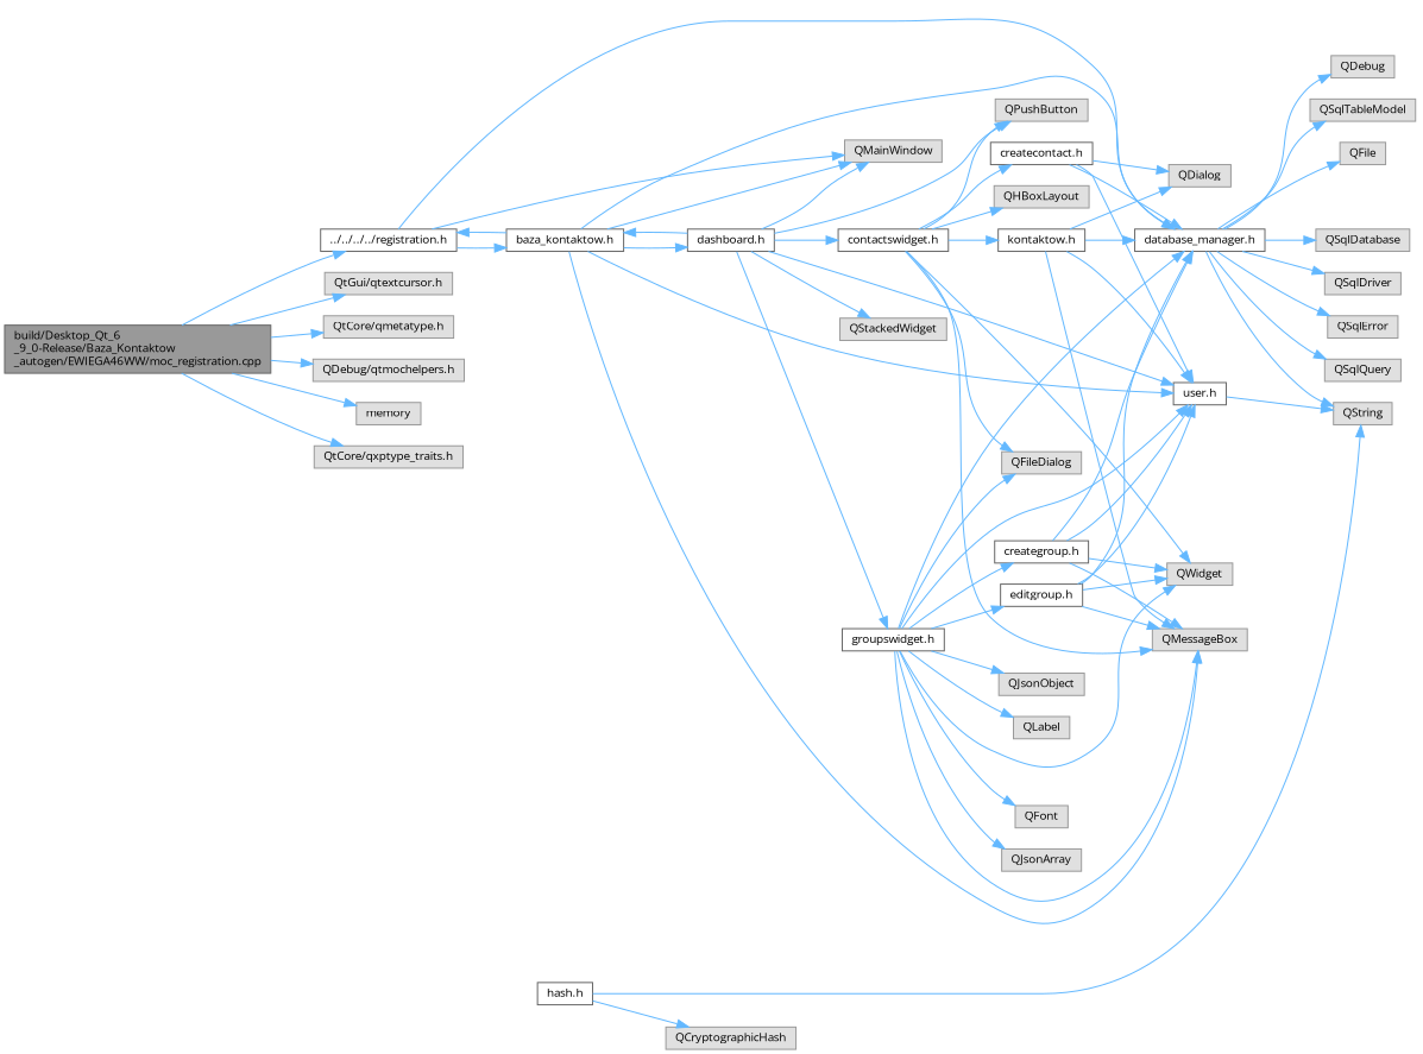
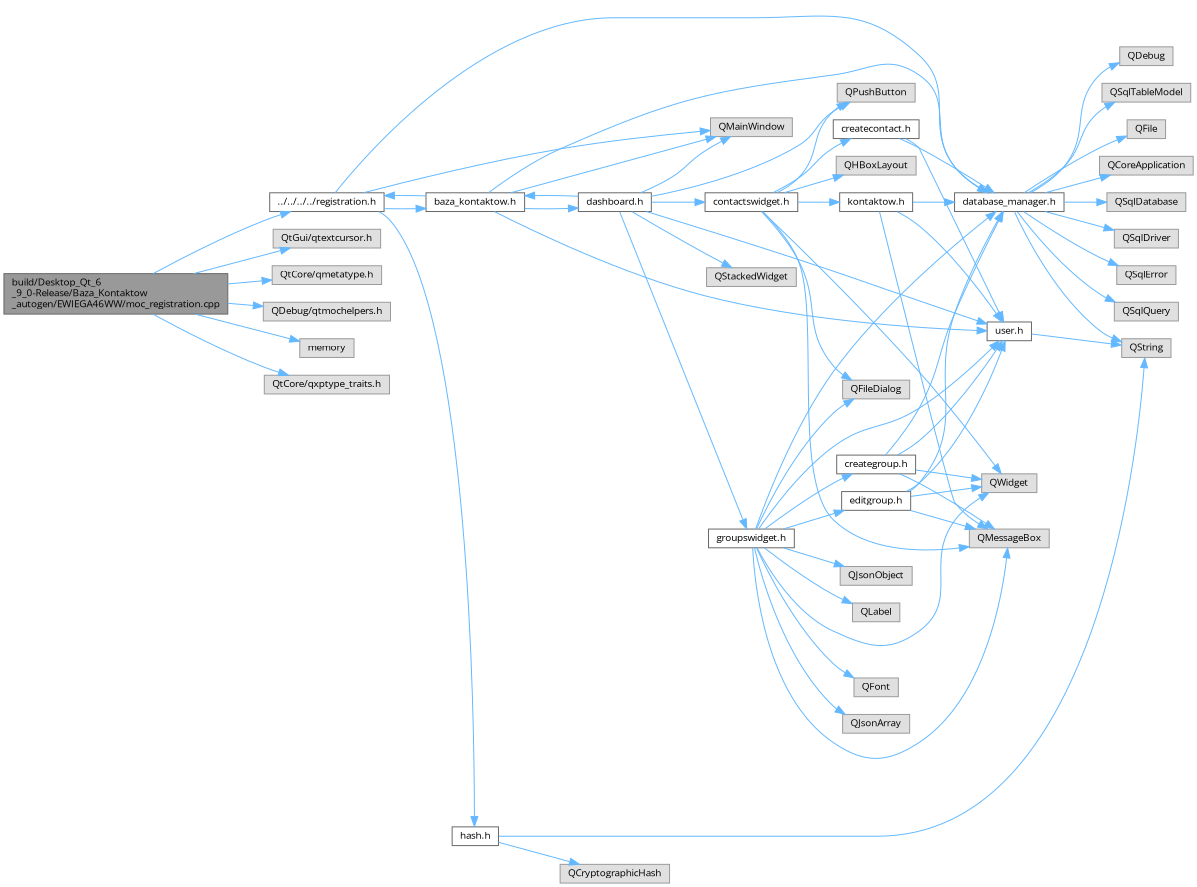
  digraph {
    fontname="Open Sans"
    rankdir=LR
    node [color=grey60 fillcolor="#E0E0E0" fontname="Open Sans" fontsize=10 shape=box style=filled]
    edge [color=steelblue1 fontname="Open Sans" fontsize=10 labelfontname=Helvetica labelfontsize=10 style=solid]
    n1 [color=gray40 fillcolor=grey60 fontcolor=black height=0.2 label="build/Desktop_Qt_6\l_9_0-Release/Baza_Kontaktow\l_autogen/EWIEGA46WW/moc_registration.cpp" width=0.4]
    n2 [color=grey40 fillcolor=white height=0.2 label="../../../../registration.h" width=0.4]
    n3 [height=0.2 label="QtGui/qtextcursor.h" width=0.4]
    n4 [height=0.2 label="QtCore/qmetatype.h" width=0.4]
    n5 [height=0.2 label="QDebug/qtmochelpers.h" width=0.4]
    n6 [height=0.2 label=memory width=0.4]
    n7 [height=0.2 label="QtCore/qxptype_traits.h" width=0.4]
    n8 [height=0.2 label=QMainWindow width=0.4]
    n9 [color=grey40 fillcolor=white height=0.2 label="baza_kontaktow.h" width=0.4]
    n10 [color=grey40 fillcolor=white height=0.2 label="database_manager.h" width=0.4]
    n11 [color=grey40 fillcolor=white height=0.2 label="hash.h" width=0.4]
    n12 [height=0.2 label=QMessageBox width=0.4]
    n13 [color=grey40 fillcolor=white height=0.2 label="dashboard.h" width=0.4]
    n14 [color=grey40 fillcolor=white height=0.2 label="user.h" width=0.4]
    n15 [height=0.2 label=QString width=0.4]
+   n16 [height=0.2 label=QCoreApplication width=0.4]
    n17 [height=0.2 label=QSqlDatabase width=0.4]
    n18 [height=0.2 label=QSqlDriver width=0.4]
    n19 [height=0.2 label=QSqlError width=0.4]
    n20 [height=0.2 label=QSqlQuery width=0.4]
    n21 [height=0.2 label=QDebug width=0.4]
    n22 [height=0.2 label=QSqlTableModel width=0.4]
    n23 [height=0.2 label=QFile width=0.4]
    n24 [height=0.2 label=QCryptographicHash width=0.4]
    n25 [height=0.2 label=QStackedWidget width=0.4]
    n26 [height=0.2 label=QPushButton width=0.4]
    n27 [color=grey40 fillcolor=white height=0.2 label="contactswidget.h" width=0.4]
    n28 [color=grey40 fillcolor=white height=0.2 label="groupswidget.h" width=0.4]
    n29 [height=0.2 label=QWidget width=0.4]
    n30 [height=0.2 label=QHBoxLayout width=0.4]
    n31 [height=0.2 label=QFileDialog width=0.4]
    n32 [color=grey40 fillcolor=white height=0.2 label="createcontact.h" width=0.4]
    n33 [color=grey40 fillcolor=white height=0.2 label="kontaktow.h" width=0.4]
    n34 [height=0.2 label=QLabel width=0.4]
    n35 [height=0.2 label=QFont width=0.4]
    n36 [height=0.2 label=QJsonArray width=0.4]
    n37 [height=0.2 label=QJsonObject width=0.4]
    n38 [color=grey40 fillcolor=white height=0.2 label="creategroup.h" width=0.4]
    n39 [color=grey40 fillcolor=white height=0.2 label="editgroup.h" width=0.4]
-   n40 [height=0.2 label=QDialog width=0.4]
    n1 -> n2
    n1 -> n3
    n1 -> n4
    n1 -> n5
    n1 -> n6
    n1 -> n7
    n2 -> n8
    n2 -> n9
    n2 -> n10
+   n2 -> n11
    n9 -> n2
    n9 -> n8
    n9 -> n10
-   n9 -> n12
    n9 -> n13
    n9 -> n14
    n10 -> n15
+   n10 -> n16
    n10 -> n17
    n10 -> n18
    n10 -> n19
    n10 -> n20
    n10 -> n21
    n10 -> n22
    n10 -> n23
    n11 -> n15
    n11 -> n24
    n13 -> n8
    n13 -> n9
    n13 -> n14
    n13 -> n25
    n13 -> n26
    n13 -> n27
    n13 -> n28
    n14 -> n15
    n27 -> n12
    n27 -> n26
    n27 -> n29
    n27 -> n30
    n27 -> n31
    n27 -> n32
    n27 -> n33
    n28 -> n10
    n28 -> n12
    n28 -> n14
    n28 -> n29
    n28 -> n31
    n28 -> n34
    n28 -> n35
    n28 -> n36
    n28 -> n37
    n28 -> n38
    n28 -> n39
    n32 -> n10
    n32 -> n14
-   n32 -> n40
    n33 -> n10
    n33 -> n12
    n33 -> n14
-   n33 -> n40
    n38 -> n10
    n38 -> n12
    n38 -> n14
    n38 -> n29
    n39 -> n10
    n39 -> n12
    n39 -> n14
    n39 -> n29
  }
